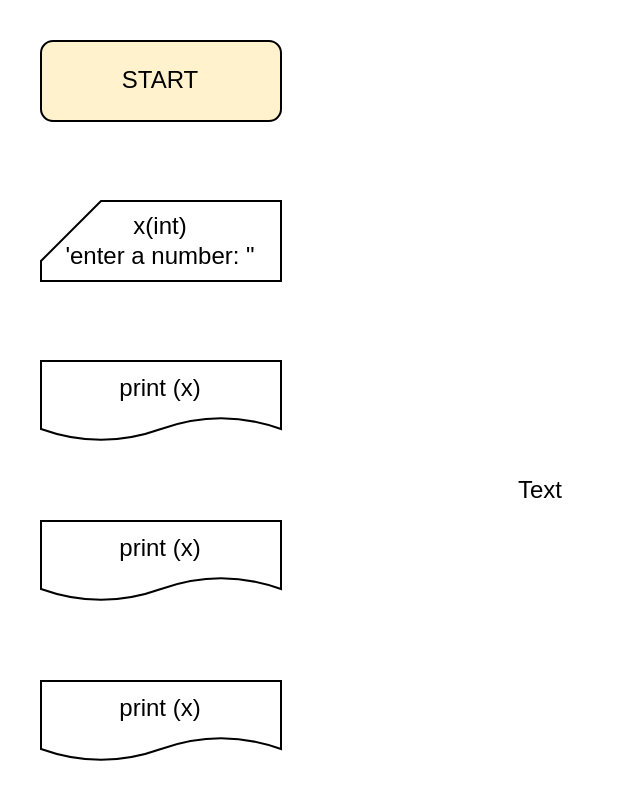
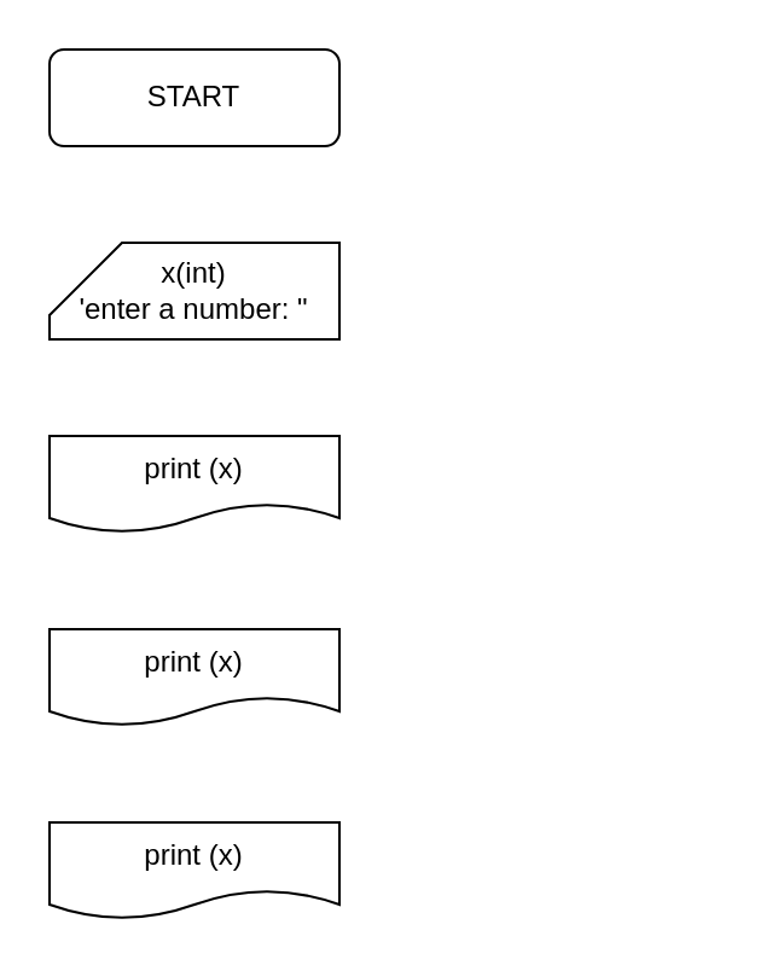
  <mxCell id="0" />
  <mxCell id="1" parent="0" />
- <mxCell id="2" value="START" style="rounded=1;whiteSpace=wrap;html=1;fillColor=#fff2cc;" parent="1" vertex="1"><mxGeometry x="20" y="20" width="120" height="40" as="geometry" /></mxCell>
+ <mxCell id="2" value="START" style="rounded=1;whiteSpace=wrap;html=1;" parent="1" vertex="1"><mxGeometry x="20" y="20" width="120" height="40" as="geometry" /></mxCell>
  <mxCell id="3" value="x(int)&lt;div&gt;'enter a number: &quot;&lt;/div&gt;" style="shape=card;whiteSpace=wrap;html=1;" parent="1" vertex="1"><mxGeometry x="20" y="100" width="120" height="40" as="geometry" /></mxCell>
  <mxCell id="4" value="print (x)" style="shape=document;whiteSpace=wrap;html=1;boundedLbl=1;" vertex="1" parent="1"><mxGeometry x="20" y="180" width="120" height="40" as="geometry" /></mxCell>
  <mxCell id="5" value="print (x)" style="shape=document;whiteSpace=wrap;html=1;boundedLbl=1;" vertex="1" parent="1"><mxGeometry x="20" y="340" width="120" height="40" as="geometry" /></mxCell>
  <mxCell id="6" value="print (x)" style="shape=document;whiteSpace=wrap;html=1;boundedLbl=1;" vertex="1" parent="1"><mxGeometry x="20" y="260" width="120" height="40" as="geometry" /></mxCell>
- <mxCell id="7" value="Text" style="text;strokeColor=none;align=center;fillColor=none;html=1;verticalAlign=middle;whiteSpace=wrap;rounded=0;" vertex="1" parent="1"><mxGeometry x="240" y="230" width="60" height="30" as="geometry" /></mxCell>
